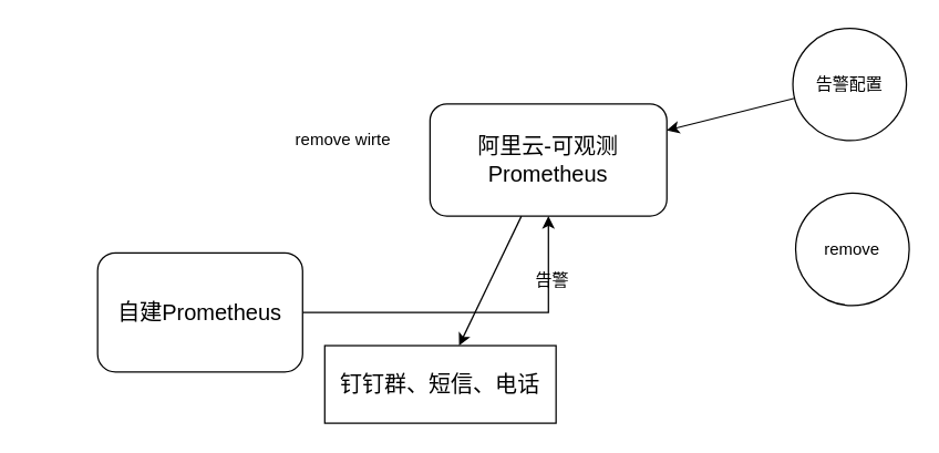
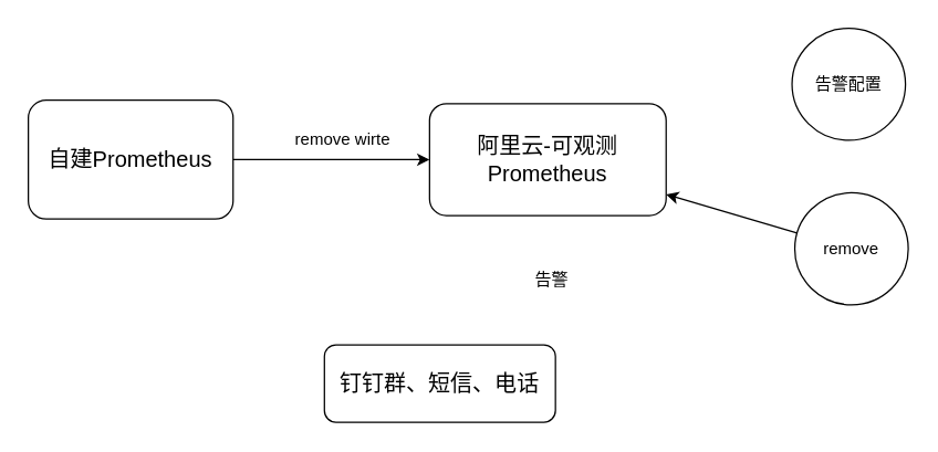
  <mxCell id="0" />
  <mxCell id="1" parent="0" />
  <mxCell id="2" style="edgeStyle=orthogonalEdgeStyle;rounded=0;orthogonalLoop=1;jettySize=auto;html=1;" edge="1" parent="1" source="3" target="5"><mxGeometry relative="1" as="geometry" /></mxCell>
- <mxCell id="3" value="&lt;font style=&quot;font-size: 16px;&quot;&gt;自建Prometheus&lt;/font&gt;" style="rounded=1;whiteSpace=wrap;html=1;" vertex="1" parent="1"><mxGeometry x="70" y="182" width="148" height="86" as="geometry" /></mxCell>
- <mxCell id="4" style="rounded=0;orthogonalLoop=1;jettySize=auto;html=1;" edge="1" parent="1" source="5" target="6"><mxGeometry relative="1" as="geometry" /></mxCell>
+ <mxCell id="3" value="&lt;font style=&quot;font-size: 16px;&quot;&gt;自建Prometheus&lt;/font&gt;" style="rounded=1;whiteSpace=wrap;html=1;" vertex="1" parent="1"><mxGeometry x="20" y="72" width="148" height="86" as="geometry" /></mxCell>
  <mxCell id="5" value="&lt;font style=&quot;font-size: 16px;&quot;&gt;阿里云-可观测Prometheus&lt;/font&gt;" style="rounded=1;whiteSpace=wrap;html=1;" vertex="1" parent="1"><mxGeometry x="310" y="74.5" width="171" height="81" as="geometry" /></mxCell>
- <mxCell id="6" value="&lt;font style=&quot;font-size: 16px;&quot;&gt;钉钉群、短信、电话&lt;/font&gt;" style="whiteSpace=wrap;html=1;rounded=0;" vertex="1" parent="1"><mxGeometry x="234" y="249" width="167" height="56" as="geometry" /></mxCell>
+ <mxCell id="6" value="&lt;font style=&quot;font-size: 16px;&quot;&gt;钉钉群、短信、电话&lt;/font&gt;" style="rounded=1;whiteSpace=wrap;html=1;" vertex="1" parent="1"><mxGeometry x="234" y="249" width="167" height="56" as="geometry" /></mxCell>
  <mxCell id="7" value="remove wirte" style="text;html=1;align=center;verticalAlign=middle;resizable=0;points=[];autosize=1;strokeColor=none;fillColor=none;" vertex="1" parent="1"><mxGeometry x="203" y="88" width="87" height="26" as="geometry" /></mxCell>
  <mxCell id="8" value="告警" style="text;html=1;align=center;verticalAlign=middle;resizable=0;points=[];autosize=1;strokeColor=none;fillColor=none;" vertex="1" parent="1"><mxGeometry x="377" y="189" width="42" height="26" as="geometry" /></mxCell>
- <mxCell id="9" style="rounded=0;orthogonalLoop=1;jettySize=auto;html=1;" edge="1" parent="1" source="10" target="5"><mxGeometry relative="1" as="geometry" /></mxCell>
  <mxCell id="10" value="告警配置" style="ellipse;whiteSpace=wrap;html=1;" vertex="1" parent="1"><mxGeometry x="572" y="20" width="82" height="81" as="geometry" /></mxCell>
+ <mxCell id="11" style="rounded=0;orthogonalLoop=1;jettySize=auto;html=1;" edge="1" parent="1" source="12" target="5"><mxGeometry relative="1" as="geometry" /></mxCell>
  <mxCell id="12" value="remove" style="ellipse;whiteSpace=wrap;html=1;" vertex="1" parent="1"><mxGeometry x="574" y="139" width="82" height="81" as="geometry" /></mxCell>
